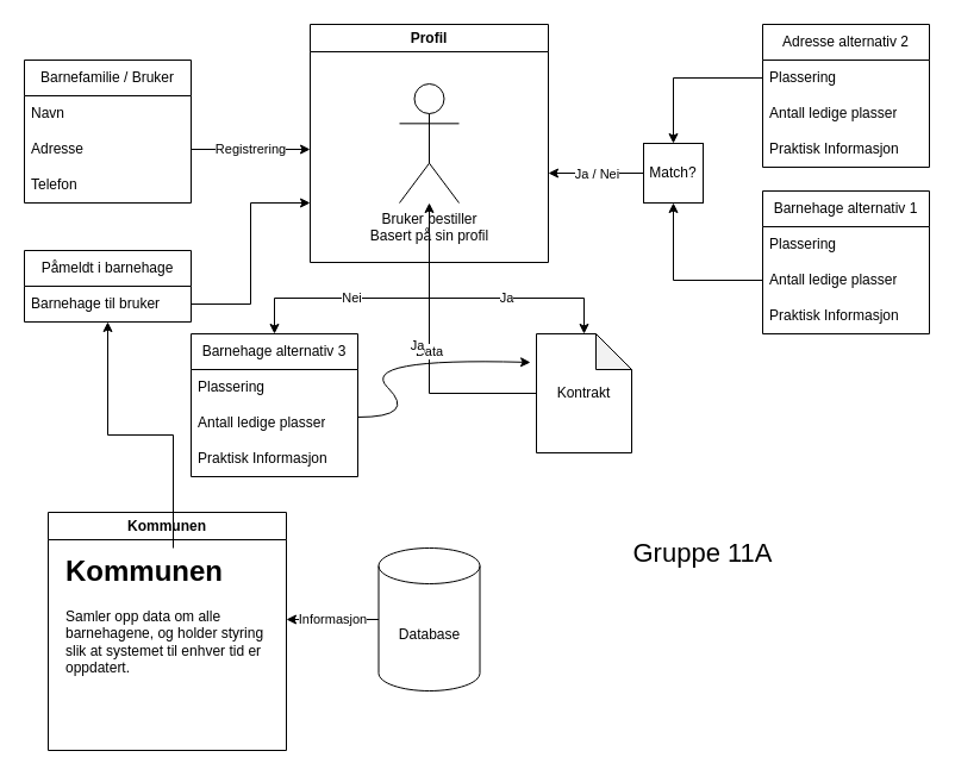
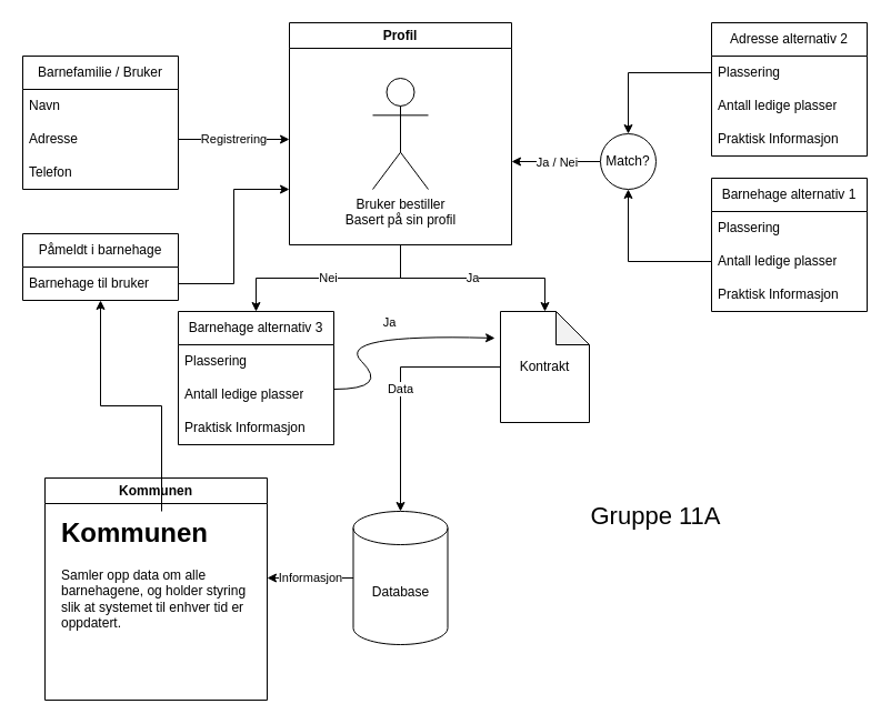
  <mxCell id="0" />
  <mxCell id="1" parent="0" />
  <mxCell id="2" value="Barnefamilie / Bruker" style="swimlane;fontStyle=0;childLayout=stackLayout;horizontal=1;startSize=30;horizontalStack=0;resizeParent=1;resizeParentMax=0;resizeLast=0;collapsible=1;marginBottom=0;whiteSpace=wrap;html=1;" vertex="1" parent="1"><mxGeometry x="20" y="50" width="140" height="120" as="geometry" /></mxCell>
  <mxCell id="3" value="Navn" style="text;strokeColor=none;fillColor=none;align=left;verticalAlign=middle;spacingLeft=4;spacingRight=4;overflow=hidden;points=[[0,0.5],[1,0.5]];portConstraint=eastwest;rotatable=0;whiteSpace=wrap;html=1;" vertex="1" parent="2"><mxGeometry y="30" width="140" height="30" as="geometry" /></mxCell>
  <mxCell id="4" value="Registrering" style="edgeStyle=orthogonalEdgeStyle;rounded=0;orthogonalLoop=1;jettySize=auto;html=1;" edge="1" parent="2" source="5"><mxGeometry relative="1" as="geometry"><mxPoint x="240" y="75" as="targetPoint" /></mxGeometry></mxCell>
  <mxCell id="5" value="Adresse" style="text;strokeColor=none;fillColor=none;align=left;verticalAlign=middle;spacingLeft=4;spacingRight=4;overflow=hidden;points=[[0,0.5],[1,0.5]];portConstraint=eastwest;rotatable=0;whiteSpace=wrap;html=1;" vertex="1" parent="2"><mxGeometry y="60" width="140" height="30" as="geometry" /></mxCell>
  <mxCell id="6" value="Telefon" style="text;strokeColor=none;fillColor=none;align=left;verticalAlign=middle;spacingLeft=4;spacingRight=4;overflow=hidden;points=[[0,0.5],[1,0.5]];portConstraint=eastwest;rotatable=0;whiteSpace=wrap;html=1;" vertex="1" parent="2"><mxGeometry y="90" width="140" height="30" as="geometry" /></mxCell>
  <mxCell id="7" value="Ja" style="edgeStyle=orthogonalEdgeStyle;rounded=0;orthogonalLoop=1;jettySize=auto;html=1;" edge="1" parent="1" source="9" target="24"><mxGeometry relative="1" as="geometry" /></mxCell>
  <mxCell id="8" value="Nei" style="edgeStyle=orthogonalEdgeStyle;rounded=0;orthogonalLoop=1;jettySize=auto;html=1;entryX=0.5;entryY=0;entryDx=0;entryDy=0;" edge="1" parent="1" source="9" target="25"><mxGeometry relative="1" as="geometry" /></mxCell>
  <mxCell id="9" value="Profil" style="swimlane;whiteSpace=wrap;html=1;" vertex="1" parent="1"><mxGeometry x="260" y="20" width="200" height="200" as="geometry" /></mxCell>
  <mxCell id="10" value="Bruker bestiller&lt;br&gt;Basert på sin profil" style="shape=umlActor;verticalLabelPosition=bottom;verticalAlign=top;html=1;outlineConnect=0;" vertex="1" parent="9"><mxGeometry x="75" y="50" width="50" height="100" as="geometry" /></mxCell>
  <mxCell id="11" value="Adresse alternativ 2" style="swimlane;fontStyle=0;childLayout=stackLayout;horizontal=1;startSize=30;horizontalStack=0;resizeParent=1;resizeParentMax=0;resizeLast=0;collapsible=1;marginBottom=0;whiteSpace=wrap;html=1;" vertex="1" parent="1"><mxGeometry x="640" y="20" width="140" height="120" as="geometry" /></mxCell>
  <mxCell id="12" value="Plassering" style="text;strokeColor=none;fillColor=none;align=left;verticalAlign=middle;spacingLeft=4;spacingRight=4;overflow=hidden;points=[[0,0.5],[1,0.5]];portConstraint=eastwest;rotatable=0;whiteSpace=wrap;html=1;" vertex="1" parent="11"><mxGeometry y="30" width="140" height="30" as="geometry" /></mxCell>
  <mxCell id="13" value="Antall ledige plasser" style="text;strokeColor=none;fillColor=none;align=left;verticalAlign=middle;spacingLeft=4;spacingRight=4;overflow=hidden;points=[[0,0.5],[1,0.5]];portConstraint=eastwest;rotatable=0;whiteSpace=wrap;html=1;" vertex="1" parent="11"><mxGeometry y="60" width="140" height="30" as="geometry" /></mxCell>
  <mxCell id="14" value="Praktisk Informasjon" style="text;strokeColor=none;fillColor=none;align=left;verticalAlign=middle;spacingLeft=4;spacingRight=4;overflow=hidden;points=[[0,0.5],[1,0.5]];portConstraint=eastwest;rotatable=0;whiteSpace=wrap;html=1;" vertex="1" parent="11"><mxGeometry y="90" width="140" height="30" as="geometry" /></mxCell>
  <mxCell id="15" value="Barnehage alternativ 1" style="swimlane;fontStyle=0;childLayout=stackLayout;horizontal=1;startSize=30;horizontalStack=0;resizeParent=1;resizeParentMax=0;resizeLast=0;collapsible=1;marginBottom=0;whiteSpace=wrap;html=1;" vertex="1" parent="1"><mxGeometry x="640" y="160" width="140" height="120" as="geometry" /></mxCell>
  <mxCell id="16" value="Plassering" style="text;strokeColor=none;fillColor=none;align=left;verticalAlign=middle;spacingLeft=4;spacingRight=4;overflow=hidden;points=[[0,0.5],[1,0.5]];portConstraint=eastwest;rotatable=0;whiteSpace=wrap;html=1;" vertex="1" parent="15"><mxGeometry y="30" width="140" height="30" as="geometry" /></mxCell>
  <mxCell id="17" value="Antall ledige plasser" style="text;strokeColor=none;fillColor=none;align=left;verticalAlign=middle;spacingLeft=4;spacingRight=4;overflow=hidden;points=[[0,0.5],[1,0.5]];portConstraint=eastwest;rotatable=0;whiteSpace=wrap;html=1;" vertex="1" parent="15"><mxGeometry y="60" width="140" height="30" as="geometry" /></mxCell>
  <mxCell id="18" value="Praktisk Informasjon" style="text;strokeColor=none;fillColor=none;align=left;verticalAlign=middle;spacingLeft=4;spacingRight=4;overflow=hidden;points=[[0,0.5],[1,0.5]];portConstraint=eastwest;rotatable=0;whiteSpace=wrap;html=1;" vertex="1" parent="15"><mxGeometry y="90" width="140" height="30" as="geometry" /></mxCell>
  <mxCell id="19" value="Ja / Nei" style="edgeStyle=orthogonalEdgeStyle;rounded=0;orthogonalLoop=1;jettySize=auto;html=1;" edge="1" parent="1" source="20"><mxGeometry relative="1" as="geometry"><mxPoint x="460" y="145" as="targetPoint" /></mxGeometry></mxCell>
- <mxCell id="20" value="Match?" style="whiteSpace=wrap;html=1;rounded=0;" vertex="1" parent="1"><mxGeometry x="540" y="120" width="50" height="50" as="geometry" /></mxCell>
+ <mxCell id="20" value="Match?" style="ellipse;whiteSpace=wrap;html=1;" vertex="1" parent="1"><mxGeometry x="540" y="120" width="50" height="50" as="geometry" /></mxCell>
  <mxCell id="21" style="edgeStyle=orthogonalEdgeStyle;rounded=0;orthogonalLoop=1;jettySize=auto;html=1;entryX=0.5;entryY=1;entryDx=0;entryDy=0;" edge="1" parent="1" source="17" target="20"><mxGeometry relative="1" as="geometry" /></mxCell>
  <mxCell id="22" style="edgeStyle=orthogonalEdgeStyle;rounded=0;orthogonalLoop=1;jettySize=auto;html=1;entryX=0.5;entryY=0;entryDx=0;entryDy=0;" edge="1" parent="1" source="12" target="20"><mxGeometry relative="1" as="geometry" /></mxCell>
- <mxCell id="23" value="Data" style="edgeStyle=orthogonalEdgeStyle;rounded=0;orthogonalLoop=1;jettySize=auto;html=1;" edge="1" parent="1" source="24" target="10"><mxGeometry relative="1" as="geometry" /></mxCell>
+ <mxCell id="23" value="Data" style="edgeStyle=orthogonalEdgeStyle;rounded=0;orthogonalLoop=1;jettySize=auto;html=1;" edge="1" parent="1" source="24" target="30"><mxGeometry relative="1" as="geometry" /></mxCell>
  <mxCell id="24" value="Kontrakt" style="shape=note;whiteSpace=wrap;html=1;backgroundOutline=1;darkOpacity=0.05;" vertex="1" parent="1"><mxGeometry x="450" y="280" width="80" height="100" as="geometry" /></mxCell>
  <mxCell id="25" value="Barnehage alternativ 3" style="swimlane;fontStyle=0;childLayout=stackLayout;horizontal=1;startSize=30;horizontalStack=0;resizeParent=1;resizeParentMax=0;resizeLast=0;collapsible=1;marginBottom=0;whiteSpace=wrap;html=1;" vertex="1" parent="1"><mxGeometry x="160" y="280" width="140" height="120" as="geometry" /></mxCell>
  <mxCell id="26" value="Plassering" style="text;strokeColor=none;fillColor=none;align=left;verticalAlign=middle;spacingLeft=4;spacingRight=4;overflow=hidden;points=[[0,0.5],[1,0.5]];portConstraint=eastwest;rotatable=0;whiteSpace=wrap;html=1;" vertex="1" parent="25"><mxGeometry y="30" width="140" height="30" as="geometry" /></mxCell>
  <mxCell id="27" value="Antall ledige plasser" style="text;strokeColor=none;fillColor=none;align=left;verticalAlign=middle;spacingLeft=4;spacingRight=4;overflow=hidden;points=[[0,0.5],[1,0.5]];portConstraint=eastwest;rotatable=0;whiteSpace=wrap;html=1;" vertex="1" parent="25"><mxGeometry y="60" width="140" height="30" as="geometry" /></mxCell>
  <mxCell id="28" value="Praktisk Informasjon" style="text;strokeColor=none;fillColor=none;align=left;verticalAlign=middle;spacingLeft=4;spacingRight=4;overflow=hidden;points=[[0,0.5],[1,0.5]];portConstraint=eastwest;rotatable=0;whiteSpace=wrap;html=1;" vertex="1" parent="25"><mxGeometry y="90" width="140" height="30" as="geometry" /></mxCell>
  <mxCell id="29" value="Informasjon" style="edgeStyle=orthogonalEdgeStyle;rounded=0;orthogonalLoop=1;jettySize=auto;html=1;entryX=1;entryY=0.5;entryDx=0;entryDy=0;" edge="1" parent="1" source="30" target="33"><mxGeometry relative="1" as="geometry" /></mxCell>
  <mxCell id="30" value="Database" style="shape=cylinder3;whiteSpace=wrap;html=1;boundedLbl=1;backgroundOutline=1;size=15;" vertex="1" parent="1"><mxGeometry x="317.5" y="460" width="85" height="120" as="geometry" /></mxCell>
  <mxCell id="31" value="Ja" style="curved=1;endArrow=classic;html=1;rounded=0;entryX=-0.062;entryY=0.24;entryDx=0;entryDy=0;entryPerimeter=0;" edge="1" parent="1" target="24"><mxGeometry x="0.282" y="11" width="50" height="50" relative="1" as="geometry"><mxPoint x="300" y="350" as="sourcePoint" /><mxPoint x="350" y="300" as="targetPoint" /><Array as="points"><mxPoint x="350" y="350" /><mxPoint x="300" y="300" /></Array><mxPoint as="offset" /></mxGeometry></mxCell>
  <mxCell id="32" value="Kommunen" style="swimlane;whiteSpace=wrap;html=1;" vertex="1" parent="1"><mxGeometry x="40" y="430" width="200" height="200" as="geometry" /></mxCell>
  <mxCell id="33" value="&lt;h1&gt;Kommunen&lt;/h1&gt;&lt;div&gt;Samler opp data om alle barnehagene, og holder styring slik at systemet til enhver tid er oppdatert.&lt;/div&gt;" style="text;html=1;strokeColor=none;fillColor=none;spacing=5;spacingTop=-20;whiteSpace=wrap;overflow=hidden;rounded=0;" vertex="1" parent="32"><mxGeometry x="10" y="30" width="190" height="120" as="geometry" /></mxCell>
  <mxCell id="34" value="Påmeldt i barnehage" style="swimlane;fontStyle=0;childLayout=stackLayout;horizontal=1;startSize=30;horizontalStack=0;resizeParent=1;resizeParentMax=0;resizeLast=0;collapsible=1;marginBottom=0;whiteSpace=wrap;html=1;" vertex="1" parent="1"><mxGeometry x="20" y="210" width="140" height="60" as="geometry" /></mxCell>
  <mxCell id="35" value="Barnehage til bruker" style="text;strokeColor=none;fillColor=none;align=left;verticalAlign=middle;spacingLeft=4;spacingRight=4;overflow=hidden;points=[[0,0.5],[1,0.5]];portConstraint=eastwest;rotatable=0;whiteSpace=wrap;html=1;" vertex="1" parent="34"><mxGeometry y="30" width="140" height="30" as="geometry" /></mxCell>
  <mxCell id="36" style="edgeStyle=orthogonalEdgeStyle;rounded=0;orthogonalLoop=1;jettySize=auto;html=1;entryX=0.5;entryY=1;entryDx=0;entryDy=0;" edge="1" parent="1" source="33" target="34"><mxGeometry relative="1" as="geometry" /></mxCell>
  <mxCell id="37" style="edgeStyle=orthogonalEdgeStyle;rounded=0;orthogonalLoop=1;jettySize=auto;html=1;entryX=0;entryY=0.75;entryDx=0;entryDy=0;" edge="1" parent="1" source="35" target="9"><mxGeometry relative="1" as="geometry" /></mxCell>
  <mxCell id="38" value="&lt;font style=&quot;font-size: 22px;&quot;&gt;Gruppe 11A&lt;/font&gt;" style="text;html=1;strokeColor=none;fillColor=none;align=center;verticalAlign=middle;whiteSpace=wrap;rounded=0;" vertex="1" parent="1"><mxGeometry x="520" y="425" width="140" height="80" as="geometry" /></mxCell>
